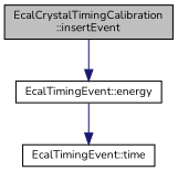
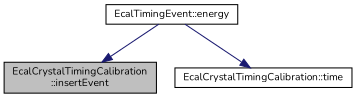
  digraph {
    fontname=Nunito
    rankdir=TB
    node [color=black fillcolor=white fontname=Nunito fontsize=10 shape=record style=filled]
    edge [color=midnightblue fontname=Nunito fontsize=10 labelfontname=Helvetica labelfontsize=10 style=solid]
    n1 [fillcolor=grey75 fontcolor=black height=0.2 label="EcalCrystalTimingCalibration\l::insertEvent" width=0.4]
    n2 [height=0.2 label="EcalTimingEvent::energy" width=0.4]
-   n3 [height=0.2 label="EcalTimingEvent::time" width=0.4]
-   n1 -> n2
+   n3 [height=0.2 label="EcalCrystalTimingCalibration::time" width=0.4]
+   n2 -> n1
    n2 -> n3
  }
